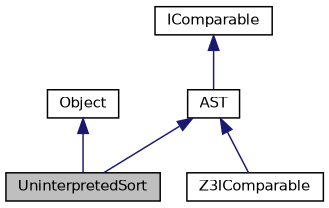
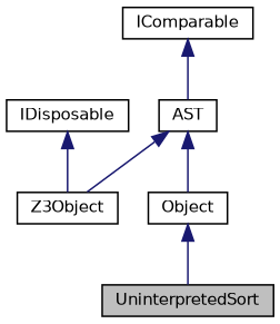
  digraph {
    node [color=black fillcolor=white fontname=Helvetica fontsize=10 shape=record style=filled]
    edge [color=midnightblue dir=back fontname=Helvetica fontsize=10 labelfontname=Helvetica labelfontsize=10 style=solid]
    n1 [fillcolor=grey75 fontcolor=black height=0.2 label=UninterpretedSort width=0.4]
    n2 [height=0.2 label=Object width=0.4]
    n3 [height=0.2 label=AST width=0.4]
-   n4 [height=0.2 label=Z3IComparable width=0.4]
+   n4 [height=0.2 label=Z3Object width=0.4]
+   n5 [height=0.2 label=IDisposable width=0.4]
    n6 [height=0.2 label=IComparable width=0.4]
    n2 -> n1
-   n3 -> n1
+   n3 -> n2
    n3 -> n4
+   n5 -> n4
    n6 -> n3
  }
